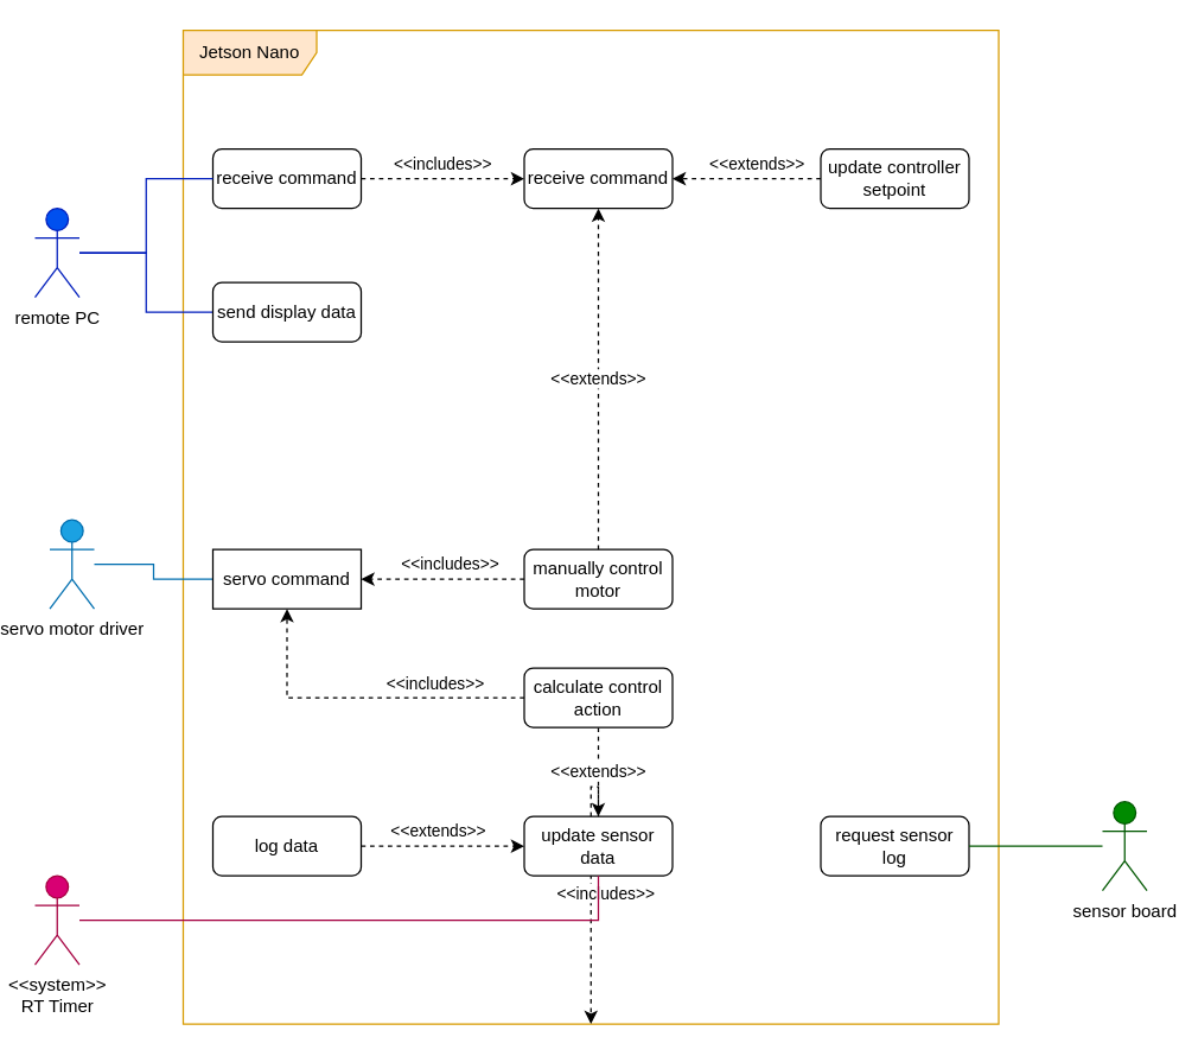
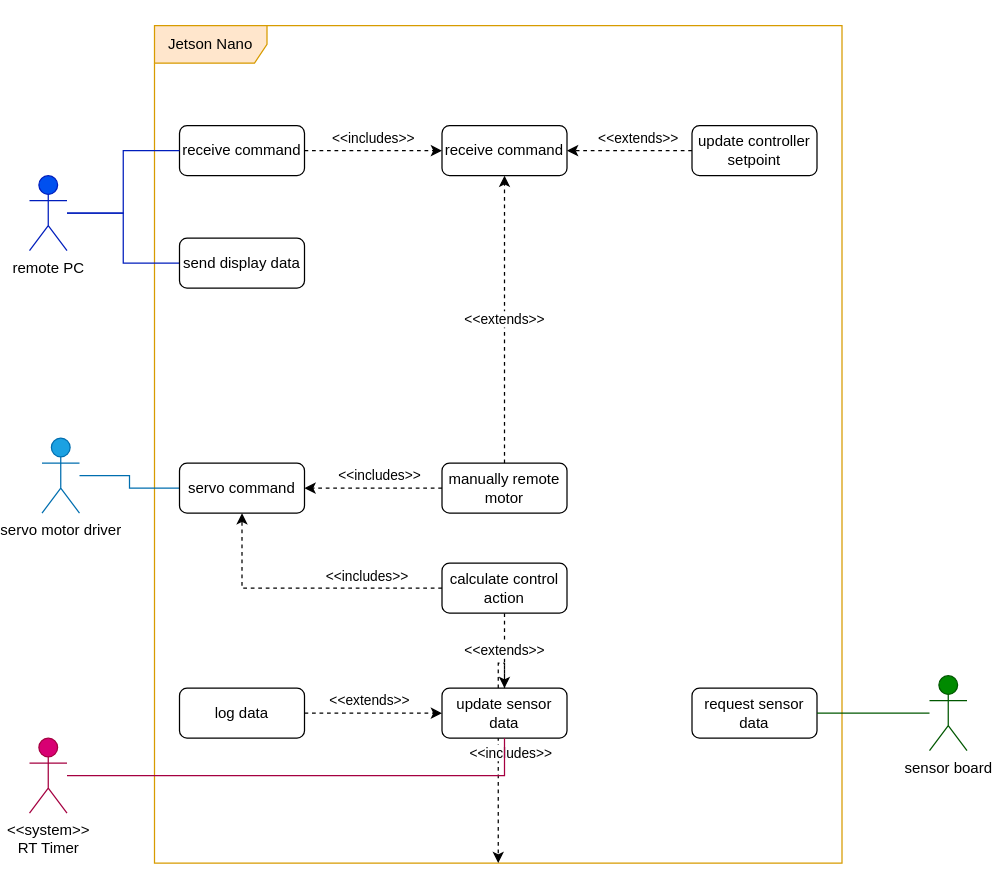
  <mxCell id="0" />
  <mxCell id="1" parent="0" />
  <mxCell id="2" value="Jetson Nano" style="shape=umlFrame;whiteSpace=wrap;html=1;width=90;height=30;fillColor=#ffe6cc;strokeColor=#d79b00;" vertex="1" parent="1"><mxGeometry x="120" y="20" width="550" height="670" as="geometry" /></mxCell>
  <mxCell id="3" value="&amp;lt;&amp;lt;includes&amp;gt;&amp;gt;" style="edgeStyle=orthogonalEdgeStyle;rounded=0;orthogonalLoop=1;jettySize=auto;html=1;dashed=1;" edge="1" parent="1" source="4" target="10"><mxGeometry y="10" relative="1" as="geometry"><mxPoint as="offset" /></mxGeometry></mxCell>
  <mxCell id="4" value="receive command" style="rounded=1;whiteSpace=wrap;html=1;" vertex="1" parent="1"><mxGeometry x="140" y="100" width="100" height="40" as="geometry" /></mxCell>
  <mxCell id="5" value="servo motor driver" style="shape=umlActor;verticalLabelPosition=bottom;verticalAlign=top;html=1;outlineConnect=0;fillColor=#1ba1e2;strokeColor=#006EAF;" vertex="1" parent="1"><mxGeometry x="30" y="350" width="30" height="60" as="geometry" /></mxCell>
  <mxCell id="6" style="edgeStyle=orthogonalEdgeStyle;rounded=0;orthogonalLoop=1;jettySize=auto;html=1;entryX=0;entryY=0.5;entryDx=0;entryDy=0;endArrow=none;endFill=0;fillColor=#0050ef;strokeColor=#001DBC;" edge="1" parent="1" source="8" target="4"><mxGeometry relative="1" as="geometry" /></mxCell>
  <mxCell id="7" style="edgeStyle=orthogonalEdgeStyle;rounded=0;orthogonalLoop=1;jettySize=auto;html=1;endArrow=none;endFill=0;fillColor=#0050ef;strokeColor=#001DBC;" edge="1" parent="1" source="8" target="9"><mxGeometry relative="1" as="geometry" /></mxCell>
  <mxCell id="8" value="remote PC" style="shape=umlActor;verticalLabelPosition=bottom;verticalAlign=top;html=1;outlineConnect=0;fillColor=#0050ef;strokeColor=#001DBC;" vertex="1" parent="1"><mxGeometry x="20" y="140" width="30" height="60" as="geometry" /></mxCell>
  <mxCell id="9" value="send display data" style="rounded=1;whiteSpace=wrap;html=1;" vertex="1" parent="1"><mxGeometry x="140" y="190" width="100" height="40" as="geometry" /></mxCell>
  <mxCell id="10" value="receive command" style="rounded=1;whiteSpace=wrap;html=1;" vertex="1" parent="1"><mxGeometry x="350" y="100" width="100" height="40" as="geometry" /></mxCell>
  <mxCell id="11" value="&amp;lt;&amp;lt;extends&amp;gt;&amp;gt;" style="edgeStyle=orthogonalEdgeStyle;rounded=0;orthogonalLoop=1;jettySize=auto;html=1;entryX=1;entryY=0.5;entryDx=0;entryDy=0;dashed=1;" edge="1" parent="1" source="12" target="10"><mxGeometry x="-0.143" y="-10" relative="1" as="geometry"><mxPoint as="offset" /></mxGeometry></mxCell>
  <mxCell id="12" value="update controller setpoint" style="rounded=1;whiteSpace=wrap;html=1;" vertex="1" parent="1"><mxGeometry x="550" y="100" width="100" height="40" as="geometry" /></mxCell>
  <mxCell id="13" value="&amp;lt;&amp;lt;extends&amp;gt;&amp;gt;" style="edgeStyle=orthogonalEdgeStyle;rounded=0;orthogonalLoop=1;jettySize=auto;html=1;dashed=1;" edge="1" parent="1" source="15" target="10"><mxGeometry relative="1" as="geometry" /></mxCell>
  <mxCell id="14" value="&amp;lt;&amp;lt;includes&amp;gt;&amp;gt;" style="edgeStyle=orthogonalEdgeStyle;rounded=0;orthogonalLoop=1;jettySize=auto;html=1;dashed=1;" edge="1" parent="1" source="15" target="17"><mxGeometry x="-0.091" y="-10" relative="1" as="geometry"><mxPoint as="offset" /></mxGeometry></mxCell>
- <mxCell id="15" value="manually control motor" style="rounded=1;whiteSpace=wrap;html=1;" vertex="1" parent="1"><mxGeometry x="350" y="370" width="100" height="40" as="geometry" /></mxCell>
+ <mxCell id="15" value="manually remote motor" style="rounded=1;whiteSpace=wrap;html=1;" vertex="1" parent="1"><mxGeometry x="350" y="370" width="100" height="40" as="geometry" /></mxCell>
  <mxCell id="16" style="edgeStyle=orthogonalEdgeStyle;rounded=0;orthogonalLoop=1;jettySize=auto;html=1;endArrow=none;endFill=0;fillColor=#1ba1e2;strokeColor=#006EAF;" edge="1" parent="1" source="17" target="5"><mxGeometry relative="1" as="geometry" /></mxCell>
- <mxCell id="17" value="servo command" style="whiteSpace=wrap;html=1;rounded=0;" vertex="1" parent="1"><mxGeometry x="140" y="370" width="100" height="40" as="geometry" /></mxCell>
+ <mxCell id="17" value="servo command" style="rounded=1;whiteSpace=wrap;html=1;" vertex="1" parent="1"><mxGeometry x="140" y="370" width="100" height="40" as="geometry" /></mxCell>
  <mxCell id="18" style="edgeStyle=orthogonalEdgeStyle;rounded=0;orthogonalLoop=1;jettySize=auto;html=1;dashed=1;" edge="1" parent="1" source="21" target="17"><mxGeometry relative="1" as="geometry" /></mxCell>
  <mxCell id="19" value="&amp;lt;&amp;lt;includes&amp;gt;&amp;gt;" style="edgeLabel;html=1;align=center;verticalAlign=middle;resizable=0;points=[];" vertex="1" connectable="0" parent="18"><mxGeometry x="-0.446" relative="1" as="geometry"><mxPoint y="-10" as="offset" /></mxGeometry></mxCell>
  <mxCell id="20" value="&amp;lt;&amp;lt;extends&amp;gt;&amp;gt;" style="edgeStyle=orthogonalEdgeStyle;rounded=0;orthogonalLoop=1;jettySize=auto;html=1;dashed=1;" edge="1" parent="1" source="21" target="25"><mxGeometry relative="1" as="geometry" /></mxCell>
  <mxCell id="21" value="calculate control action" style="rounded=1;whiteSpace=wrap;html=1;" vertex="1" parent="1"><mxGeometry x="350" y="450" width="100" height="40" as="geometry" /></mxCell>
  <mxCell id="22" value="&amp;lt;&amp;lt;extends&amp;gt;&amp;gt;" style="edgeStyle=orthogonalEdgeStyle;rounded=0;orthogonalLoop=1;jettySize=auto;html=1;dashed=1;" edge="1" parent="1" source="23" target="25"><mxGeometry x="-0.048" y="10" relative="1" as="geometry"><mxPoint as="offset" /></mxGeometry></mxCell>
  <mxCell id="23" value="log data" style="rounded=1;whiteSpace=wrap;html=1;" vertex="1" parent="1"><mxGeometry x="140" y="550" width="100" height="40" as="geometry" /></mxCell>
  <mxCell id="24" value="&amp;lt;&amp;lt;includes&amp;gt;&amp;gt;" style="edgeStyle=orthogonalEdgeStyle;rounded=0;orthogonalLoop=1;jettySize=auto;html=1;dashed=1;" edge="1" parent="1" source="25" target="2"><mxGeometry x="0.048" y="10" relative="1" as="geometry"><mxPoint as="offset" /></mxGeometry></mxCell>
  <mxCell id="25" value="update sensor data" style="rounded=1;whiteSpace=wrap;html=1;" vertex="1" parent="1"><mxGeometry x="350" y="550" width="100" height="40" as="geometry" /></mxCell>
- <mxCell id="26" value="request sensor log" style="rounded=1;whiteSpace=wrap;html=1;" vertex="1" parent="1"><mxGeometry x="550" y="550" width="100" height="40" as="geometry" /></mxCell>
+ <mxCell id="26" value="request sensor data" style="rounded=1;whiteSpace=wrap;html=1;" vertex="1" parent="1"><mxGeometry x="550" y="550" width="100" height="40" as="geometry" /></mxCell>
  <mxCell id="27" style="edgeStyle=orthogonalEdgeStyle;rounded=0;orthogonalLoop=1;jettySize=auto;html=1;entryX=1;entryY=0.5;entryDx=0;entryDy=0;endArrow=none;endFill=0;fillColor=#008a00;strokeColor=#005700;" edge="1" parent="1" source="28" target="26"><mxGeometry relative="1" as="geometry" /></mxCell>
  <mxCell id="28" value="sensor board" style="shape=umlActor;verticalLabelPosition=bottom;verticalAlign=top;html=1;outlineConnect=0;fillColor=#008a00;strokeColor=#005700;" vertex="1" parent="1"><mxGeometry x="740" y="540" width="30" height="60" as="geometry" /></mxCell>
  <mxCell id="29" style="edgeStyle=orthogonalEdgeStyle;rounded=0;orthogonalLoop=1;jettySize=auto;html=1;entryX=0.5;entryY=1;entryDx=0;entryDy=0;endArrow=none;endFill=0;fillColor=#d80073;strokeColor=#A50040;" edge="1" parent="1" source="30" target="25"><mxGeometry relative="1" as="geometry" /></mxCell>
  <mxCell id="30" value="&lt;div&gt;&amp;lt;&amp;lt;system&amp;gt;&amp;gt;&lt;/div&gt;&lt;div&gt;RT Timer&lt;br&gt;&lt;/div&gt;" style="shape=umlActor;verticalLabelPosition=bottom;verticalAlign=top;html=1;fillColor=#d80073;strokeColor=#A50040;" vertex="1" parent="1"><mxGeometry x="20" y="590" width="30" height="60" as="geometry" /></mxCell>
